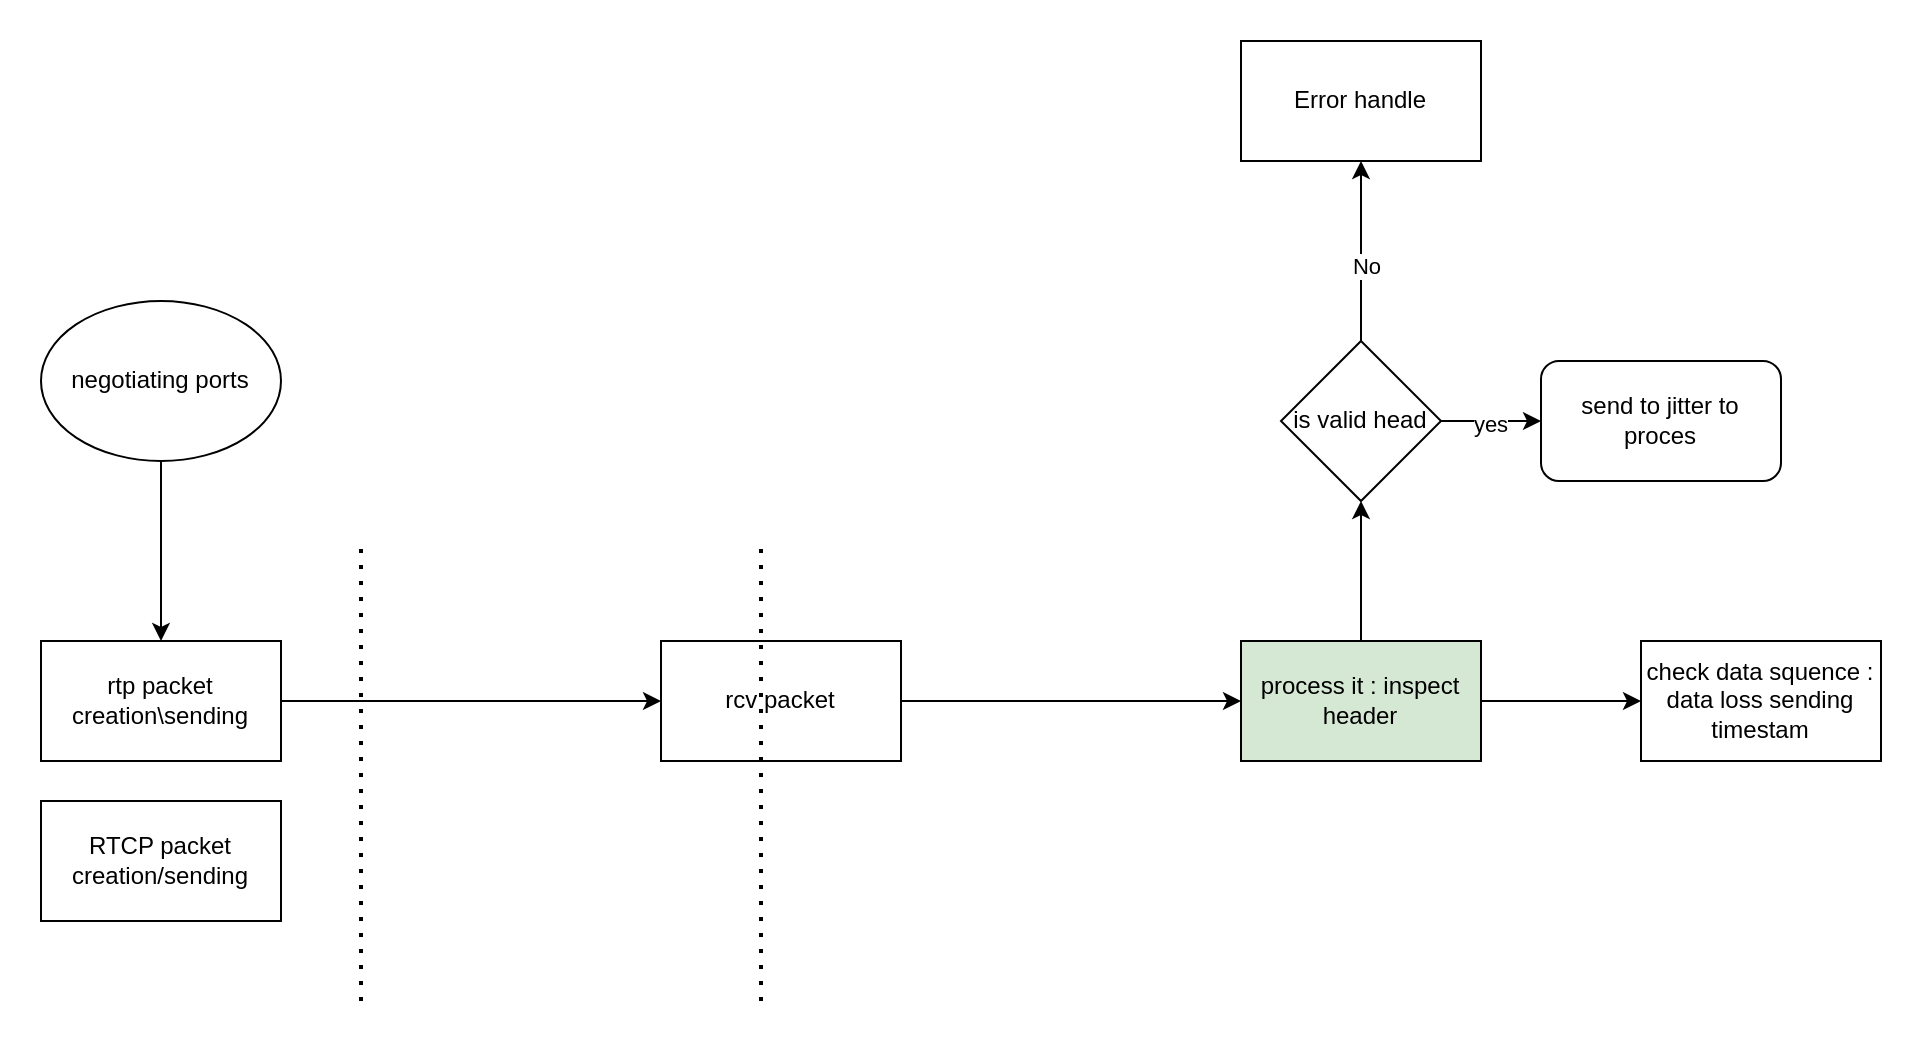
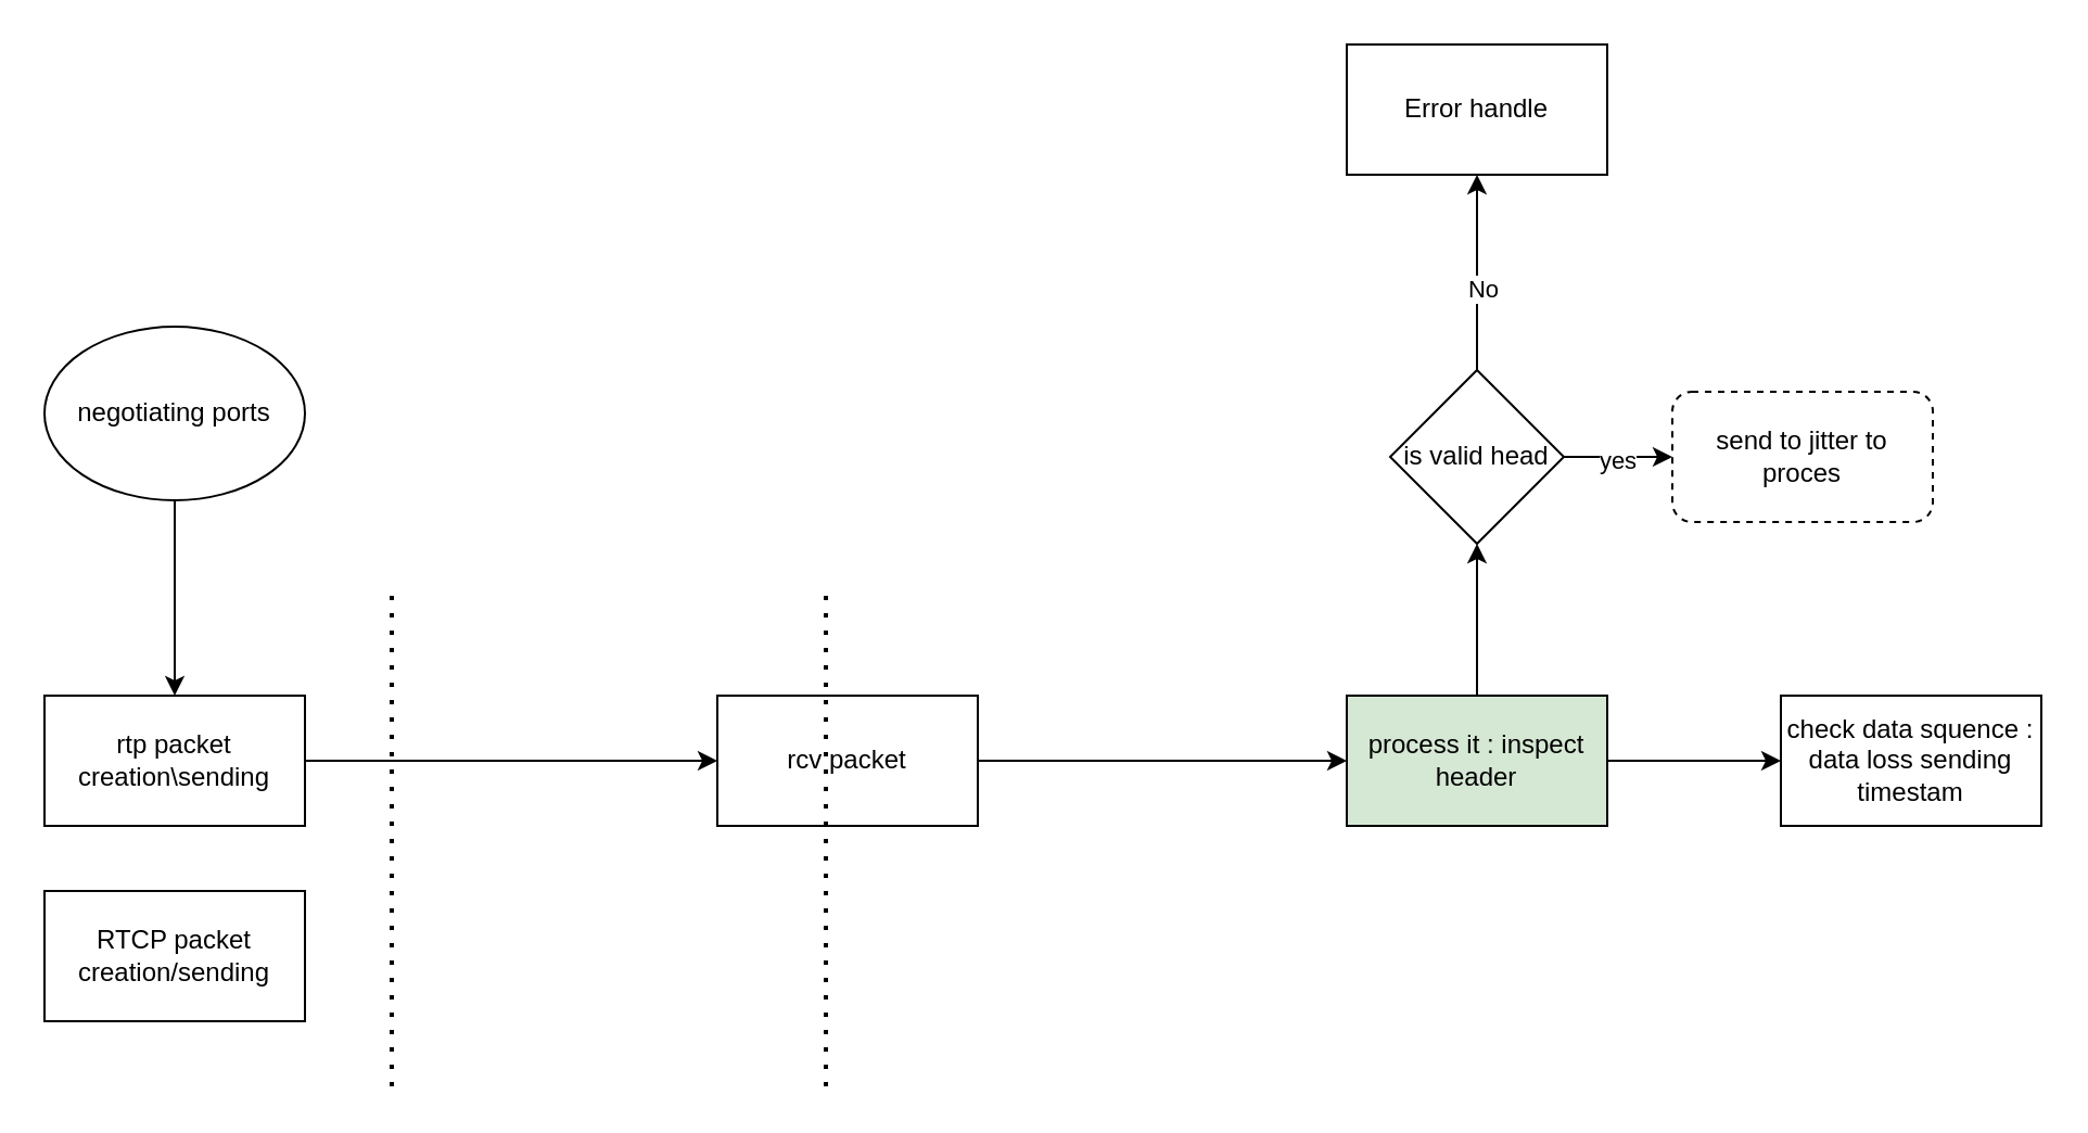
  <mxCell id="0" />
  <mxCell id="1" parent="0" />
  <mxCell id="2" value="" style="edgeStyle=orthogonalEdgeStyle;rounded=0;orthogonalLoop=1;jettySize=auto;html=1;" edge="1" parent="1" source="3" target="5"><mxGeometry relative="1" as="geometry" /></mxCell>
  <mxCell id="3" value="negotiating ports" style="ellipse;whiteSpace=wrap;html=1;" vertex="1" parent="1"><mxGeometry x="20" y="150" width="120" height="80" as="geometry" /></mxCell>
  <mxCell id="4" style="edgeStyle=orthogonalEdgeStyle;rounded=0;orthogonalLoop=1;jettySize=auto;html=1;exitX=1;exitY=0.5;exitDx=0;exitDy=0;" edge="1" parent="1" source="5" target="9"><mxGeometry relative="1" as="geometry"><mxPoint x="290" y="350.333" as="targetPoint" /></mxGeometry></mxCell>
  <mxCell id="5" value="&lt;div&gt;rtp packet creation\sending&lt;br&gt;&lt;/div&gt;" style="whiteSpace=wrap;html=1;" vertex="1" parent="1"><mxGeometry x="20" y="320" width="120" height="60" as="geometry" /></mxCell>
  <mxCell id="6" value="" style="endArrow=none;dashed=1;html=1;dashPattern=1 3;strokeWidth=2;rounded=0;" edge="1" parent="1"><mxGeometry width="50" height="50" relative="1" as="geometry"><mxPoint x="180" y="500" as="sourcePoint" /><mxPoint x="180" y="270" as="targetPoint" /></mxGeometry></mxCell>
- <mxCell id="7" value="RTCP packet creation/sending" style="rounded=0;whiteSpace=wrap;html=1;" vertex="1" parent="1"><mxGeometry x="20" y="400" width="120" height="60" as="geometry" /></mxCell>
+ <mxCell id="7" value="RTCP packet creation/sending" style="rounded=0;whiteSpace=wrap;html=1;" vertex="1" parent="1"><mxGeometry x="20" y="410" width="120" height="60" as="geometry" /></mxCell>
  <mxCell id="8" style="edgeStyle=orthogonalEdgeStyle;rounded=0;orthogonalLoop=1;jettySize=auto;html=1;" edge="1" parent="1" source="9" target="12"><mxGeometry relative="1" as="geometry"><mxPoint x="680" y="350.003" as="targetPoint" /></mxGeometry></mxCell>
  <mxCell id="9" value="rcv packet" style="rounded=0;whiteSpace=wrap;html=1;" vertex="1" parent="1"><mxGeometry x="330" y="320.003" width="120" height="60" as="geometry" /></mxCell>
  <mxCell id="10" value="" style="edgeStyle=orthogonalEdgeStyle;rounded=0;orthogonalLoop=1;jettySize=auto;html=1;" edge="1" parent="1" source="12" target="13"><mxGeometry relative="1" as="geometry" /></mxCell>
  <mxCell id="11" value="" style="edgeStyle=orthogonalEdgeStyle;rounded=0;orthogonalLoop=1;jettySize=auto;html=1;" edge="1" parent="1" source="12" target="19"><mxGeometry relative="1" as="geometry" /></mxCell>
  <mxCell id="12" value="process it : inspect header" style="rounded=0;whiteSpace=wrap;html=1;fillColor=#d5e8d4;" vertex="1" parent="1"><mxGeometry x="620" y="320.003" width="120" height="60" as="geometry" /></mxCell>
  <mxCell id="13" value="check data squence : data loss sending timestam" style="whiteSpace=wrap;html=1;rounded=0;" vertex="1" parent="1"><mxGeometry x="820" y="320.003" width="120" height="60" as="geometry" /></mxCell>
  <mxCell id="14" value="" style="endArrow=none;dashed=1;html=1;dashPattern=1 3;strokeWidth=2;rounded=0;" edge="1" parent="1"><mxGeometry width="50" height="50" relative="1" as="geometry"><mxPoint x="380" y="500" as="sourcePoint" /><mxPoint x="380" y="270" as="targetPoint" /></mxGeometry></mxCell>
  <mxCell id="15" style="edgeStyle=orthogonalEdgeStyle;rounded=0;orthogonalLoop=1;jettySize=auto;html=1;" edge="1" parent="1" source="19" target="20"><mxGeometry relative="1" as="geometry"><mxPoint x="680" y="120" as="targetPoint" /></mxGeometry></mxCell>
  <mxCell id="16" value="No" style="edgeLabel;html=1;align=center;verticalAlign=middle;resizable=0;points=[];" vertex="1" connectable="0" parent="15"><mxGeometry x="-0.155" y="-2" relative="1" as="geometry"><mxPoint as="offset" /></mxGeometry></mxCell>
  <mxCell id="17" style="edgeStyle=orthogonalEdgeStyle;rounded=0;orthogonalLoop=1;jettySize=auto;html=1;" edge="1" parent="1" source="19" target="21"><mxGeometry relative="1" as="geometry"><mxPoint x="830" y="210.003" as="targetPoint" /></mxGeometry></mxCell>
  <mxCell id="18" value="yes" style="edgeLabel;html=1;align=center;verticalAlign=middle;resizable=0;points=[];" vertex="1" connectable="0" parent="17"><mxGeometry x="-0.033" y="-1" relative="1" as="geometry"><mxPoint as="offset" /></mxGeometry></mxCell>
  <mxCell id="19" value="is valid head" style="rhombus;whiteSpace=wrap;html=1;rounded=0;" vertex="1" parent="1"><mxGeometry x="640" y="170.003" width="80" height="80" as="geometry" /></mxCell>
  <mxCell id="20" value="Error handle" style="rounded=0;whiteSpace=wrap;html=1;" vertex="1" parent="1"><mxGeometry x="620" y="20" width="120" height="60" as="geometry" /></mxCell>
- <mxCell id="21" value="send to jitter to proces" style="rounded=1;whiteSpace=wrap;html=1;" vertex="1" parent="1"><mxGeometry x="770" y="180.003" width="120" height="60" as="geometry" /></mxCell>
+ <mxCell id="21" value="send to jitter to proces" style="rounded=1;whiteSpace=wrap;html=1;dashed=1;" vertex="1" parent="1"><mxGeometry x="770" y="180.003" width="120" height="60" as="geometry" /></mxCell>
